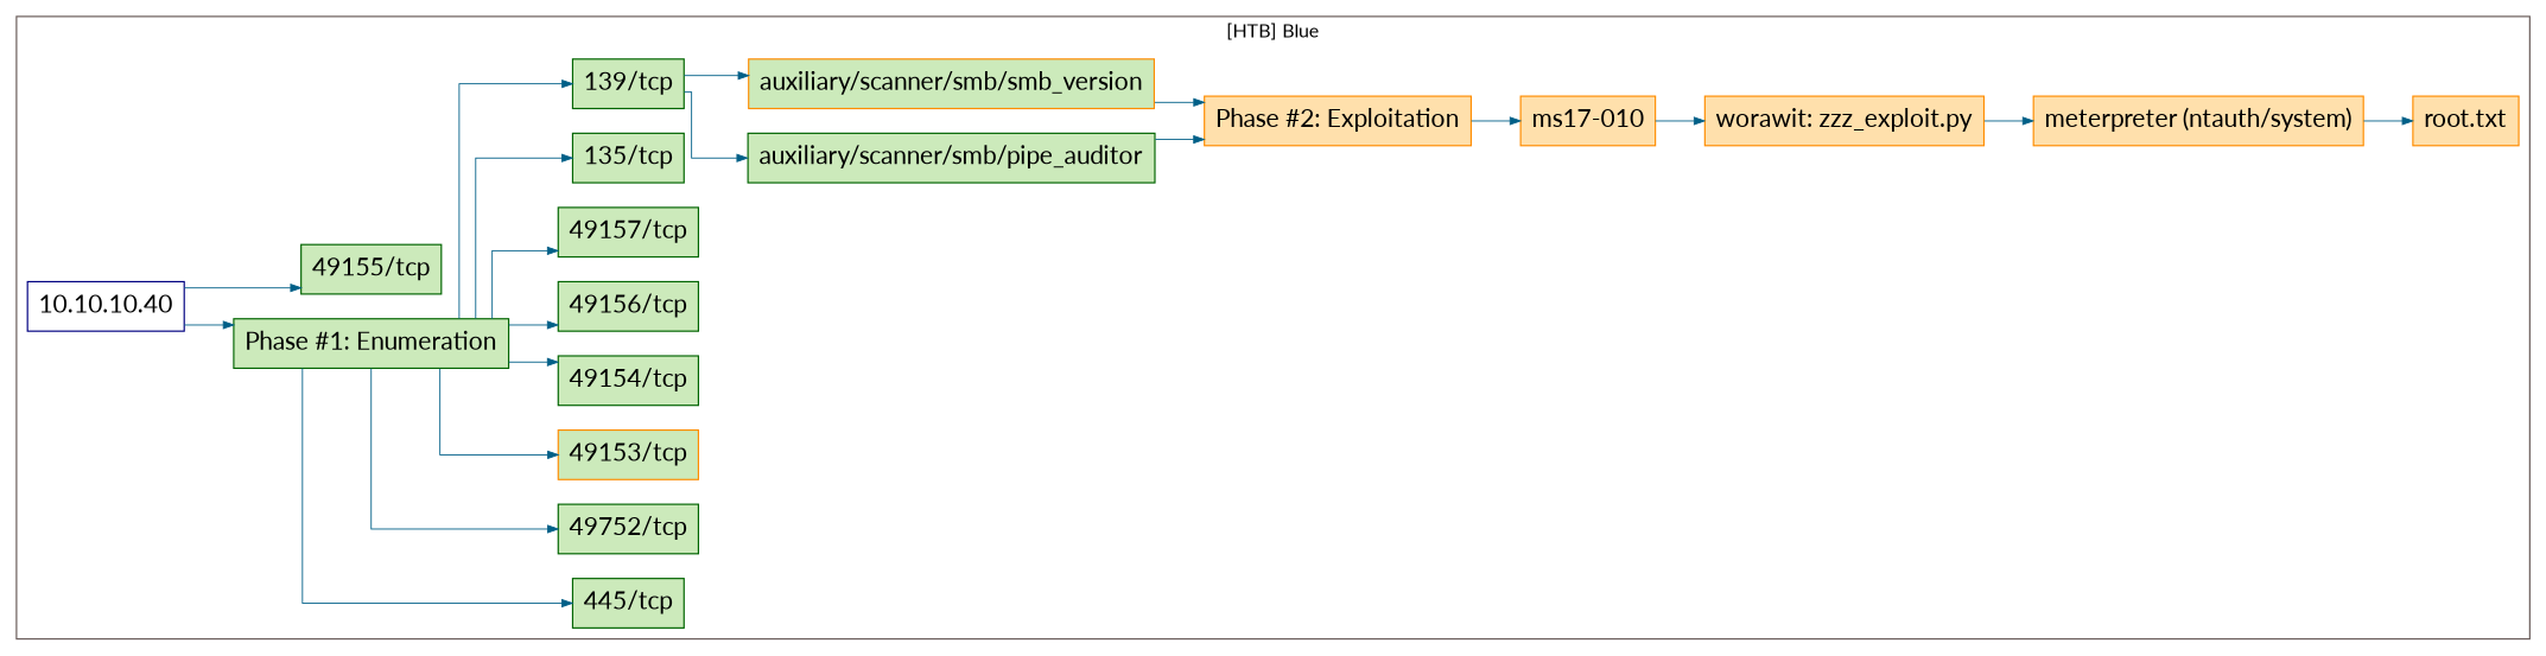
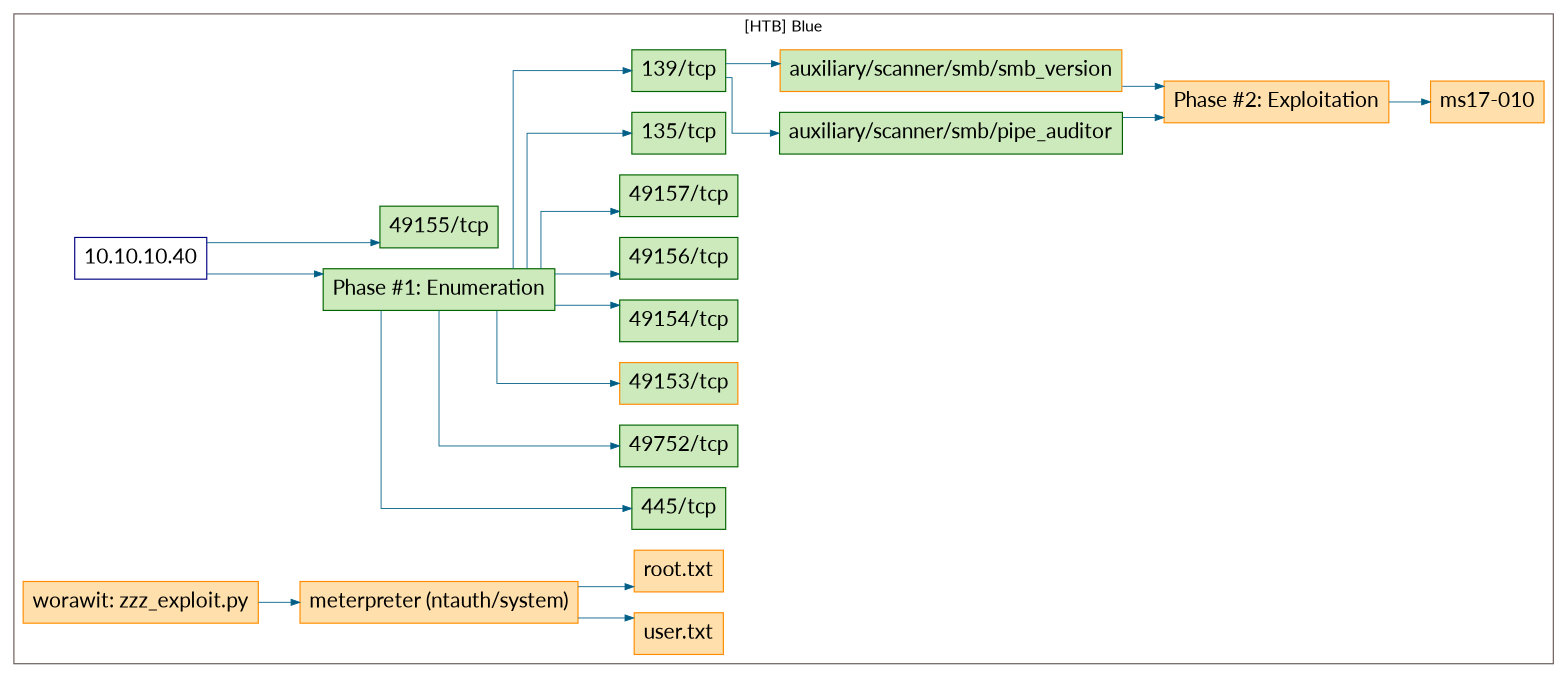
  digraph {
    bgcolor="#ffffff"
    fixedsize=true
    fontname=Lato
    nodesdictep=1.0
    rankdir=LR
    splines=ortho
    node [color=darkgreen fillcolor="#cceabb" fontname=Lato fontsize=18 shape=box style="filled,solid"]
    edge [arrowsize=0.75 color="#005f87" fontname=Lato penwidth=0.75 style=solid]
    n1 [color=navyblue fillcolor="#ffffff" label="10.10.10.40" width=0.25]
    n2 [label="Phase #1: Enumeration" width=0.25]
+   n3 [color=darkorange fillcolor="#ffe0ac" label="user.txt" width=0.25]
    n4 [color=darkorange fillcolor="#ffe0ac" label="root.txt" width=0.25]
    n5 [label="445/tcp" width=0.25]
    n6 [label="49752/tcp" width=0.25]
    n7 [color=darkorange label="49153/tcp" width=0.25]
    n8 [label="49154/tcp" width=0.25]
    n9 [label="49155/tcp" width=0.25]
    n10 [label="49156/tcp" width=0.25]
    n11 [label="49157/tcp" width=0.25]
    n12 [label="135/tcp" width=0.25]
    n13 [label="139/tcp" width=0.25]
    n14 [label="auxiliary/scanner/smb/pipe_auditor" width=0.25]
    n15 [color=darkorange label="auxiliary/scanner/smb/smb_version" width=0.25]
    n16 [color=darkorange fillcolor="#ffe0ac" label="Phase #2: Exploitation" width=0.25]
    n17 [color=darkorange fillcolor="#ffe0ac" label="ms17-010" width=0.25]
    n18 [color=darkorange fillcolor="#ffe0ac" label="worawit: zzz_exploit.py" width=0.25]
    n19 [color=darkorange fillcolor="#ffe0ac" label="meterpreter (ntauth/system)" width=0.25]
    subgraph cluster_1 {
      color="#665957"
      label="[HTB] Blue"
      n1
      n2
+     n3
      n4
      n5
      n6
      n7
      n8
      n9
      n10
      n11
      n12
      n13
      n14
      n15
      n16
      n17
      n18
      n19
    }
    n1 -> n2
    n1 -> n9
    n2 -> n5
    n2 -> n6
    n2 -> n7
    n2 -> n8
    n2 -> n10
    n2 -> n11
    n2 -> n12
    n2 -> n13
    n13 -> n14
    n13 -> n15
    n14 -> n16
    n15 -> n16
    n16 -> n17
-   n17 -> n18
    n18 -> n19
+   n19 -> n3
    n19 -> n4
  }
